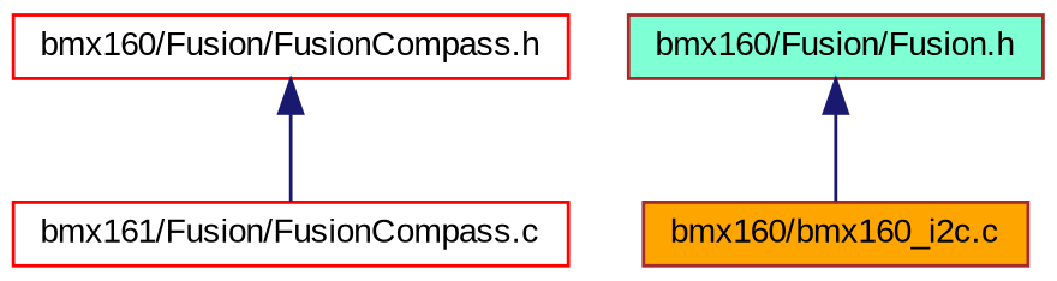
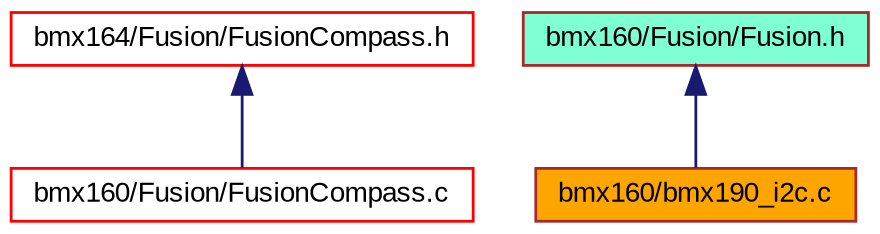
  digraph {
    fontname="Liberation Sans"
    node [color=red fillcolor=white fontname="Liberation Sans" fontsize=10 shape=record style=filled]
    edge [color=midnightblue dir=back fontname="Liberation Sans" fontsize=10 labelfontname=Helvetica labelfontsize=10 style=solid]
-   n1 [fontcolor=black height=0.2 label="bmx160/Fusion/FusionCompass.h" width=0.4]
-   n2 [height=0.2 label="bmx161/Fusion/FusionCompass.c" width=0.4]
+   n1 [fontcolor=black height=0.2 label="bmx164/Fusion/FusionCompass.h" width=0.4]
+   n2 [height=0.2 label="bmx160/Fusion/FusionCompass.c" width=0.4]
    n3 [color=brown fillcolor=aquamarine height=0.2 label="bmx160/Fusion/Fusion.h" width=0.4]
-   n4 [color=brown fillcolor=orange height=0.2 label="bmx160/bmx160_i2c.c" width=0.4]
+   n4 [color=brown fillcolor=orange height=0.2 label="bmx160/bmx190_i2c.c" width=0.4]
    n1 -> n2
    n3 -> n4
  }
